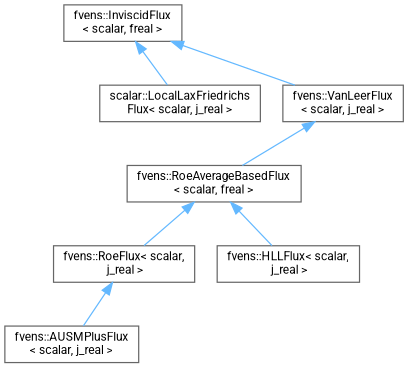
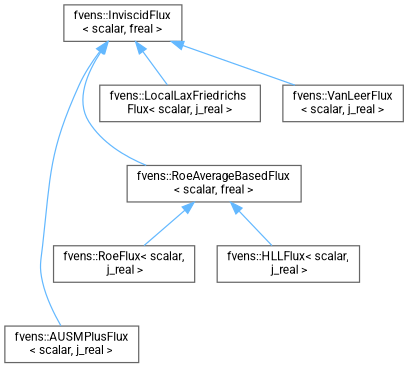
  digraph {
    fontname=Roboto
    rankdir=TB
    node [color=grey40 fillcolor=white fontname=Roboto fontsize=10 shape=box style=filled]
    edge [color=steelblue1 dir=back fontname=Roboto fontsize=10 labelfontname=Helvetica labelfontsize=10 style=solid]
    n1 [height=0.2 label="fvens::InviscidFlux\l\< scalar, freal \>" width=0.4]
    n2 [height=0.2 label="fvens::RoeAverageBasedFlux\l\< scalar, freal \>" width=0.4]
    n3 [height=0.2 label="fvens::AUSMPlusFlux\l\< scalar, j_real \>" width=0.4]
-   n4 [height=0.2 label="scalar::LocalLaxFriedrichs\lFlux\< scalar, j_real \>" width=0.4]
+   n4 [height=0.2 label="fvens::LocalLaxFriedrichs\lFlux\< scalar, j_real \>" width=0.4]
    n5 [height=0.2 label="fvens::VanLeerFlux\l\< scalar, j_real \>" width=0.4]
    n6 [height=0.2 label="fvens::HLLFlux\< scalar,\l j_real \>" width=0.4]
    n7 [height=0.2 label="fvens::RoeFlux\< scalar,\l j_real \>" width=0.4]
-   n5 -> n2
-   n7 -> n3
+   n1 -> n2
+   n1 -> n3
    n1 -> n4
    n1 -> n5
    n2 -> n6
    n2 -> n7
  }
